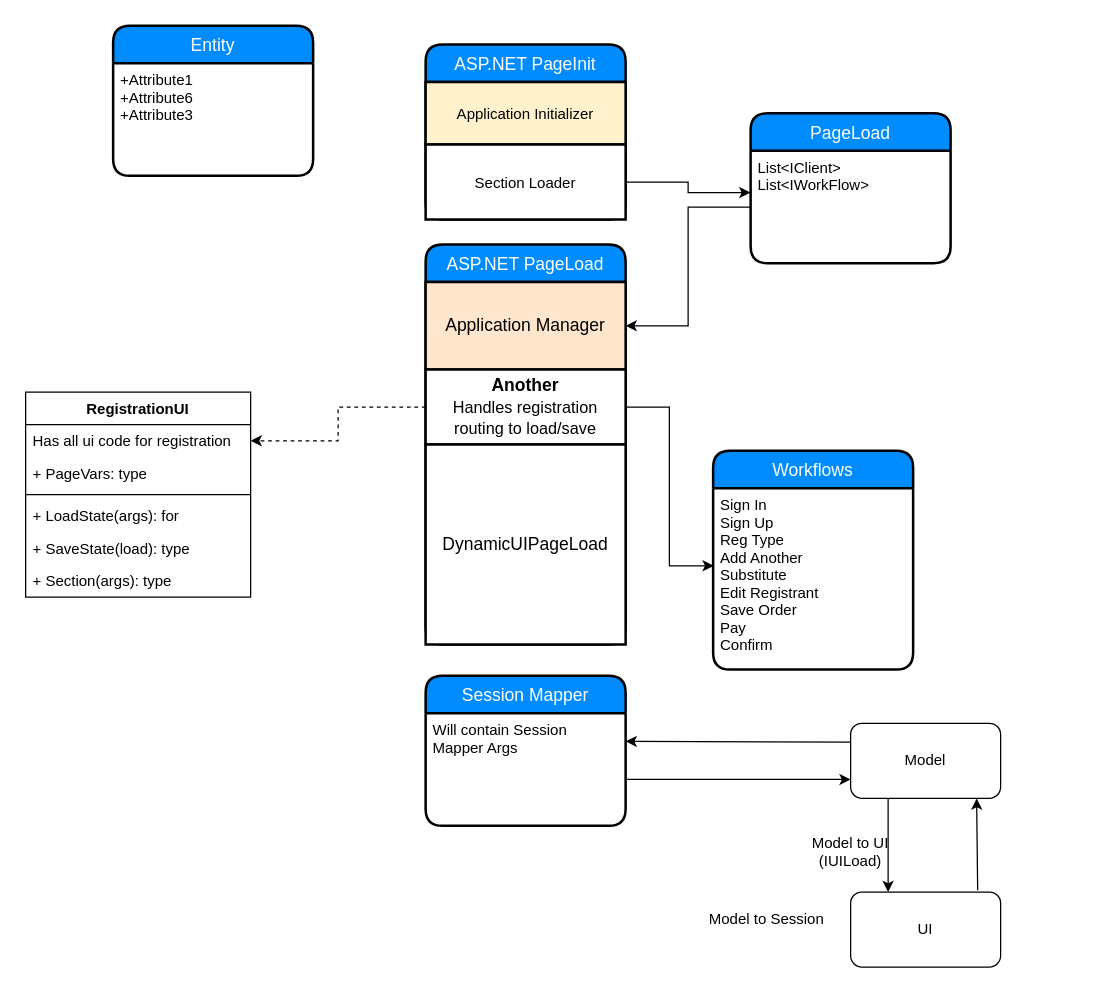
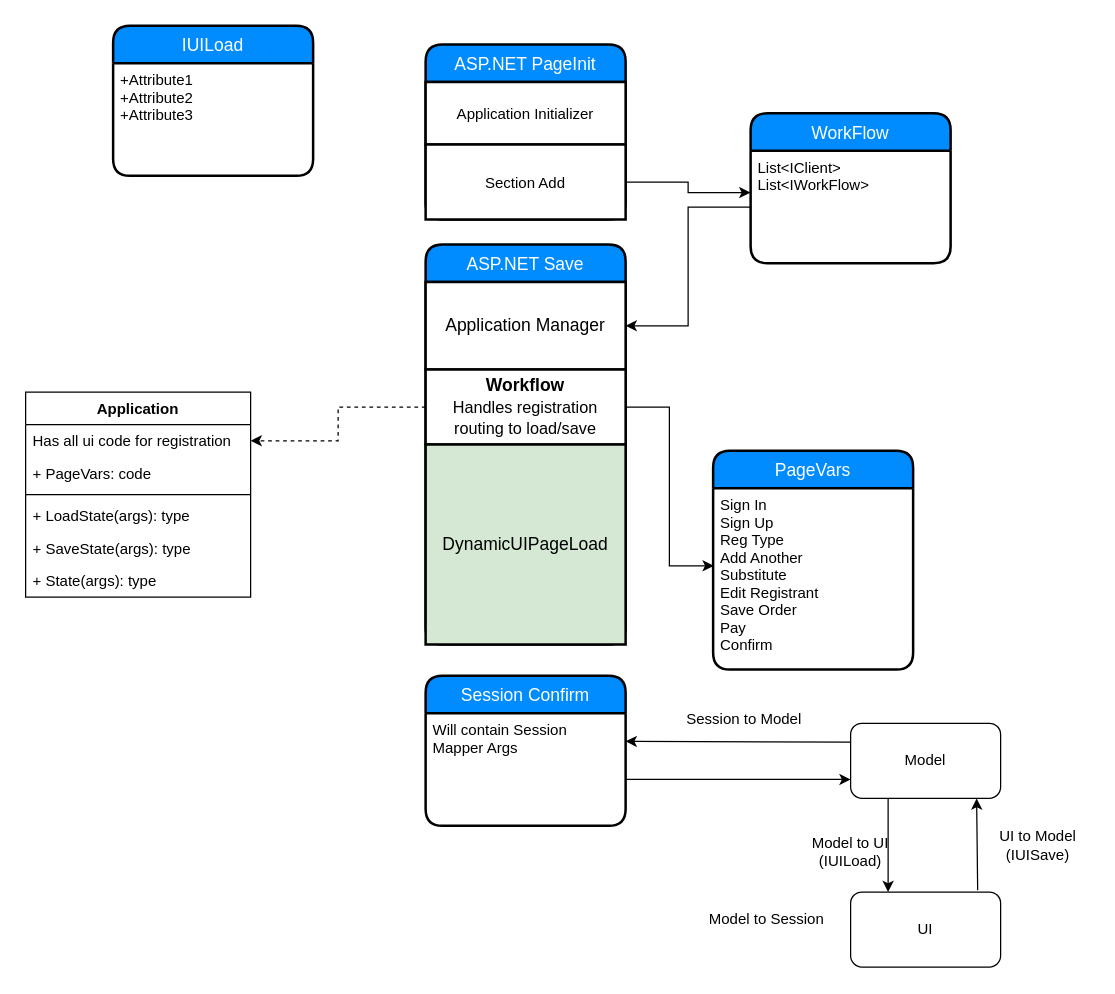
  <mxCell id="0" />
  <mxCell id="1" parent="0" />
- <mxCell id="2" value="RegistrationUI" style="swimlane;fontStyle=1;align=center;verticalAlign=top;childLayout=stackLayout;horizontal=1;startSize=26;horizontalStack=0;resizeParent=1;resizeParentMax=0;resizeLast=0;collapsible=1;marginBottom=0;" parent="1" vertex="1"><mxGeometry x="20" y="313" width="180" height="164" as="geometry" /></mxCell>
+ <mxCell id="2" value="Application" style="swimlane;fontStyle=1;align=center;verticalAlign=top;childLayout=stackLayout;horizontal=1;startSize=26;horizontalStack=0;resizeParent=1;resizeParentMax=0;resizeLast=0;collapsible=1;marginBottom=0;" parent="1" vertex="1"><mxGeometry x="20" y="313" width="180" height="164" as="geometry" /></mxCell>
  <mxCell id="3" value="Has all ui code for registration" style="text;strokeColor=none;fillColor=none;align=left;verticalAlign=top;spacingLeft=4;spacingRight=4;overflow=hidden;rotatable=0;points=[[0,0.5],[1,0.5]];portConstraint=eastwest;" parent="2" vertex="1"><mxGeometry y="26" width="180" height="26" as="geometry" /></mxCell>
- <mxCell id="4" value="+ PageVars: type" style="text;strokeColor=none;fillColor=none;align=left;verticalAlign=top;spacingLeft=4;spacingRight=4;overflow=hidden;rotatable=0;points=[[0,0.5],[1,0.5]];portConstraint=eastwest;" parent="2" vertex="1"><mxGeometry y="52" width="180" height="26" as="geometry" /></mxCell>
+ <mxCell id="4" value="+ PageVars: code" style="text;strokeColor=none;fillColor=none;align=left;verticalAlign=top;spacingLeft=4;spacingRight=4;overflow=hidden;rotatable=0;points=[[0,0.5],[1,0.5]];portConstraint=eastwest;" parent="2" vertex="1"><mxGeometry y="52" width="180" height="26" as="geometry" /></mxCell>
  <mxCell id="5" value="" style="line;strokeWidth=1;fillColor=none;align=left;verticalAlign=middle;spacingTop=-1;spacingLeft=3;spacingRight=3;rotatable=0;labelPosition=right;points=[];portConstraint=eastwest;" parent="2" vertex="1"><mxGeometry y="78" width="180" height="8" as="geometry" /></mxCell>
- <mxCell id="6" value="+ LoadState(args): for" style="text;strokeColor=none;fillColor=none;align=left;verticalAlign=top;spacingLeft=4;spacingRight=4;overflow=hidden;rotatable=0;points=[[0,0.5],[1,0.5]];portConstraint=eastwest;" parent="2" vertex="1"><mxGeometry y="86" width="180" height="26" as="geometry" /></mxCell>
- <mxCell id="7" value="+ SaveState(load): type" style="text;strokeColor=none;fillColor=none;align=left;verticalAlign=top;spacingLeft=4;spacingRight=4;overflow=hidden;rotatable=0;points=[[0,0.5],[1,0.5]];portConstraint=eastwest;" parent="2" vertex="1"><mxGeometry y="112" width="180" height="26" as="geometry" /></mxCell>
- <mxCell id="8" value="+ Section(args): type" style="text;strokeColor=none;fillColor=none;align=left;verticalAlign=top;spacingLeft=4;spacingRight=4;overflow=hidden;rotatable=0;points=[[0,0.5],[1,0.5]];portConstraint=eastwest;" parent="2" vertex="1"><mxGeometry y="138" width="180" height="26" as="geometry" /></mxCell>
+ <mxCell id="6" value="+ LoadState(args): type" style="text;strokeColor=none;fillColor=none;align=left;verticalAlign=top;spacingLeft=4;spacingRight=4;overflow=hidden;rotatable=0;points=[[0,0.5],[1,0.5]];portConstraint=eastwest;" parent="2" vertex="1"><mxGeometry y="86" width="180" height="26" as="geometry" /></mxCell>
+ <mxCell id="7" value="+ SaveState(args): type" style="text;strokeColor=none;fillColor=none;align=left;verticalAlign=top;spacingLeft=4;spacingRight=4;overflow=hidden;rotatable=0;points=[[0,0.5],[1,0.5]];portConstraint=eastwest;" parent="2" vertex="1"><mxGeometry y="112" width="180" height="26" as="geometry" /></mxCell>
+ <mxCell id="8" value="+ State(args): type" style="text;strokeColor=none;fillColor=none;align=left;verticalAlign=top;spacingLeft=4;spacingRight=4;overflow=hidden;rotatable=0;points=[[0,0.5],[1,0.5]];portConstraint=eastwest;" parent="2" vertex="1"><mxGeometry y="138" width="180" height="26" as="geometry" /></mxCell>
  <mxCell id="9" value="Model" style="whiteSpace=wrap;html=1;rounded=1;" parent="1" vertex="1"><mxGeometry x="680" y="578" width="120" height="60" as="geometry" /></mxCell>
  <mxCell id="10" value="UI" style="whiteSpace=wrap;html=1;rounded=1;" parent="1" vertex="1"><mxGeometry x="680" y="713" width="120" height="60" as="geometry" /></mxCell>
  <mxCell id="11" value="" style="endArrow=classic;html=1;exitX=0.997;exitY=0.587;exitDx=0;exitDy=0;exitPerimeter=0;entryX=0;entryY=0.75;entryDx=0;entryDy=0;" parent="1" source="27" target="9" edge="1"><mxGeometry width="50" height="50" relative="1" as="geometry"><mxPoint x="130" y="695" as="sourcePoint" /><mxPoint x="180" y="645" as="targetPoint" /></mxGeometry></mxCell>
+ <mxCell id="12" value="Session to Model" style="text;html=1;strokeColor=none;fillColor=none;align=center;verticalAlign=middle;whiteSpace=wrap;rounded=0;" parent="1" vertex="1"><mxGeometry x="540" y="565" width="110" height="20" as="geometry" /></mxCell>
  <mxCell id="13" value="" style="endArrow=classic;html=1;exitX=0;exitY=0.25;exitDx=0;exitDy=0;entryX=1;entryY=0.25;entryDx=0;entryDy=0;" parent="1" source="9" target="27" edge="1"><mxGeometry width="50" height="50" relative="1" as="geometry"><mxPoint x="130" y="695" as="sourcePoint" /><mxPoint x="470" y="452" as="targetPoint" /></mxGeometry></mxCell>
  <mxCell id="14" value="Model to Session" style="text;html=1;strokeColor=none;fillColor=none;align=center;verticalAlign=middle;whiteSpace=wrap;rounded=0;" parent="1" vertex="1"><mxGeometry x="558" y="725" width="110" height="20" as="geometry" /></mxCell>
  <mxCell id="15" value="" style="endArrow=classic;html=1;exitX=0.25;exitY=1;exitDx=0;exitDy=0;entryX=0.25;entryY=0;entryDx=0;entryDy=0;" parent="1" source="9" target="10" edge="1"><mxGeometry width="50" height="50" relative="1" as="geometry"><mxPoint x="130" y="685" as="sourcePoint" /><mxPoint x="180" y="635" as="targetPoint" /></mxGeometry></mxCell>
  <mxCell id="16" value="" style="endArrow=classic;html=1;entryX=0.84;entryY=1.003;entryDx=0;entryDy=0;entryPerimeter=0;exitX=0.847;exitY=-0.023;exitDx=0;exitDy=0;exitPerimeter=0;" parent="1" source="10" target="9" edge="1"><mxGeometry width="50" height="50" relative="1" as="geometry"><mxPoint x="781" y="695" as="sourcePoint" /><mxPoint x="910" y="378.02" as="targetPoint" /></mxGeometry></mxCell>
  <mxCell id="17" value="Model to UI (IUILoad)" style="text;html=1;strokeColor=none;fillColor=none;align=center;verticalAlign=middle;whiteSpace=wrap;rounded=0;" parent="1" vertex="1"><mxGeometry x="645" y="655" width="70" height="51" as="geometry" /></mxCell>
+ <mxCell id="18" value="UI to Model (IUISave)" style="text;html=1;strokeColor=none;fillColor=none;align=center;verticalAlign=middle;whiteSpace=wrap;rounded=0;" parent="1" vertex="1"><mxGeometry x="790" y="655" width="80" height="41" as="geometry" /></mxCell>
  <mxCell id="19" value="ASP.NET PageInit" style="swimlane;childLayout=stackLayout;horizontal=1;startSize=30;horizontalStack=0;fillColor=#008cff;fontColor=#FFFFFF;rounded=1;fontSize=14;fontStyle=0;strokeWidth=2;resizeParent=0;resizeLast=1;shadow=0;dashed=0;align=center;" parent="1" vertex="1"><mxGeometry x="340" y="35" width="160" height="140" as="geometry" /></mxCell>
- <mxCell id="20" value="&lt;span style=&quot;font-size: 12px ; text-align: left ; white-space: nowrap&quot;&gt;Application Initializer&lt;/span&gt;" style="strokeWidth=2;whiteSpace=wrap;html=1;align=center;fontSize=14;fillColor=#fff2cc;" vertex="1" parent="19"><mxGeometry y="30" width="160" height="50" as="geometry" /></mxCell>
- <mxCell id="21" value="&lt;span style=&quot;font-size: 12px ; text-align: left ; white-space: nowrap&quot;&gt;Section Loader&lt;/span&gt;" style="strokeWidth=2;whiteSpace=wrap;html=1;align=center;fontSize=14;" vertex="1" parent="19"><mxGeometry y="80" width="160" height="60" as="geometry" /></mxCell>
- <mxCell id="22" value="ASP.NET PageLoad" style="swimlane;childLayout=stackLayout;horizontal=1;startSize=30;horizontalStack=0;fillColor=#008cff;fontColor=#FFFFFF;rounded=1;fontSize=14;fontStyle=0;strokeWidth=2;resizeParent=0;resizeLast=1;shadow=0;dashed=0;align=center;" parent="1" vertex="1"><mxGeometry x="340" y="195" width="160" height="320" as="geometry" /></mxCell>
- <mxCell id="23" value="Application Manager" style="strokeWidth=2;whiteSpace=wrap;html=1;align=center;fontSize=14;fillColor=#ffe6cc;" parent="22" vertex="1"><mxGeometry y="30" width="160" height="70" as="geometry" /></mxCell>
- <mxCell id="24" value="&lt;b&gt;Another&lt;/b&gt;&lt;br&gt;&lt;font style=&quot;font-size: 13px&quot;&gt;Handles registration routing to load/save&lt;/font&gt;" style="strokeWidth=2;whiteSpace=wrap;html=1;align=center;fontSize=14;" parent="22" vertex="1"><mxGeometry y="100" width="160" height="60" as="geometry" /></mxCell>
- <mxCell id="25" value="DynamicUIPageLoad" style="strokeWidth=2;whiteSpace=wrap;html=1;align=center;fontSize=14;" parent="22" vertex="1"><mxGeometry y="160" width="160" height="160" as="geometry" /></mxCell>
- <mxCell id="26" value="Session Mapper" style="swimlane;childLayout=stackLayout;horizontal=1;startSize=30;horizontalStack=0;fillColor=#008cff;fontColor=#FFFFFF;rounded=1;fontSize=14;fontStyle=0;strokeWidth=2;resizeParent=0;resizeLast=1;shadow=0;dashed=0;align=center;" parent="1" vertex="1"><mxGeometry x="340" y="540" width="160" height="120" as="geometry" /></mxCell>
+ <mxCell id="20" value="&lt;span style=&quot;font-size: 12px ; text-align: left ; white-space: nowrap&quot;&gt;Application Initializer&lt;/span&gt;" style="strokeWidth=2;whiteSpace=wrap;html=1;align=center;fontSize=14;" vertex="1" parent="19"><mxGeometry y="30" width="160" height="50" as="geometry" /></mxCell>
+ <mxCell id="21" value="&lt;span style=&quot;font-size: 12px ; text-align: left ; white-space: nowrap&quot;&gt;Section Add&lt;/span&gt;" style="strokeWidth=2;whiteSpace=wrap;html=1;align=center;fontSize=14;" vertex="1" parent="19"><mxGeometry y="80" width="160" height="60" as="geometry" /></mxCell>
+ <mxCell id="22" value="ASP.NET Save" style="swimlane;childLayout=stackLayout;horizontal=1;startSize=30;horizontalStack=0;fillColor=#008cff;fontColor=#FFFFFF;rounded=1;fontSize=14;fontStyle=0;strokeWidth=2;resizeParent=0;resizeLast=1;shadow=0;dashed=0;align=center;" parent="1" vertex="1"><mxGeometry x="340" y="195" width="160" height="320" as="geometry" /></mxCell>
+ <mxCell id="23" value="Application Manager" style="strokeWidth=2;whiteSpace=wrap;html=1;align=center;fontSize=14;" parent="22" vertex="1"><mxGeometry y="30" width="160" height="70" as="geometry" /></mxCell>
+ <mxCell id="24" value="&lt;b&gt;Workflow&lt;/b&gt;&lt;br&gt;&lt;font style=&quot;font-size: 13px&quot;&gt;Handles registration routing to load/save&lt;/font&gt;" style="strokeWidth=2;whiteSpace=wrap;html=1;align=center;fontSize=14;" parent="22" vertex="1"><mxGeometry y="100" width="160" height="60" as="geometry" /></mxCell>
+ <mxCell id="25" value="DynamicUIPageLoad" style="strokeWidth=2;whiteSpace=wrap;html=1;align=center;fontSize=14;fillColor=#d5e8d4;" parent="22" vertex="1"><mxGeometry y="160" width="160" height="160" as="geometry" /></mxCell>
+ <mxCell id="26" value="Session Confirm" style="swimlane;childLayout=stackLayout;horizontal=1;startSize=30;horizontalStack=0;fillColor=#008cff;fontColor=#FFFFFF;rounded=1;fontSize=14;fontStyle=0;strokeWidth=2;resizeParent=0;resizeLast=1;shadow=0;dashed=0;align=center;" parent="1" vertex="1"><mxGeometry x="340" y="540" width="160" height="120" as="geometry" /></mxCell>
  <mxCell id="27" value="Will contain Session &#10;Mapper Args" style="align=left;strokeColor=none;fillColor=none;spacingLeft=4;fontSize=12;verticalAlign=top;resizable=0;rotatable=0;part=1;" parent="26" vertex="1"><mxGeometry y="30" width="160" height="90" as="geometry" /></mxCell>
- <mxCell id="28" value="Workflows" style="swimlane;childLayout=stackLayout;horizontal=1;startSize=30;horizontalStack=0;fillColor=#008cff;fontColor=#FFFFFF;rounded=1;fontSize=14;fontStyle=0;strokeWidth=2;resizeParent=0;resizeLast=1;shadow=0;dashed=0;align=center;" vertex="1" parent="1"><mxGeometry x="570" y="360" width="160" height="175" as="geometry" /></mxCell>
+ <mxCell id="28" value="PageVars" style="swimlane;childLayout=stackLayout;horizontal=1;startSize=30;horizontalStack=0;fillColor=#008cff;fontColor=#FFFFFF;rounded=1;fontSize=14;fontStyle=0;strokeWidth=2;resizeParent=0;resizeLast=1;shadow=0;dashed=0;align=center;" vertex="1" parent="1"><mxGeometry x="570" y="360" width="160" height="175" as="geometry" /></mxCell>
  <mxCell id="29" value="Sign In&#10;Sign Up&#10;Reg Type&#10;Add Another&#10;Substitute&#10;Edit Registrant&#10;Save Order&#10;Pay&#10;Confirm" style="align=left;strokeColor=none;fillColor=none;spacingLeft=4;fontSize=12;verticalAlign=top;resizable=0;rotatable=0;part=1;" vertex="1" parent="28"><mxGeometry y="30" width="160" height="145" as="geometry" /></mxCell>
- <mxCell id="30" value="PageLoad" style="swimlane;childLayout=stackLayout;horizontal=1;startSize=30;horizontalStack=0;fillColor=#008cff;fontColor=#FFFFFF;rounded=1;fontSize=14;fontStyle=0;strokeWidth=2;resizeParent=0;resizeLast=1;shadow=0;dashed=0;align=center;" vertex="1" parent="1"><mxGeometry x="600" y="90" width="160" height="120" as="geometry" /></mxCell>
+ <mxCell id="30" value="WorkFlow" style="swimlane;childLayout=stackLayout;horizontal=1;startSize=30;horizontalStack=0;fillColor=#008cff;fontColor=#FFFFFF;rounded=1;fontSize=14;fontStyle=0;strokeWidth=2;resizeParent=0;resizeLast=1;shadow=0;dashed=0;align=center;" vertex="1" parent="1"><mxGeometry x="600" y="90" width="160" height="120" as="geometry" /></mxCell>
  <mxCell id="31" value="List&lt;IClient&gt;&#10;List&lt;IWorkFlow&gt;" style="align=left;strokeColor=none;fillColor=none;spacingLeft=4;fontSize=12;verticalAlign=top;resizable=0;rotatable=0;part=1;" vertex="1" parent="30"><mxGeometry y="30" width="160" height="90" as="geometry" /></mxCell>
- <mxCell id="32" value="Entity" style="swimlane;childLayout=stackLayout;horizontal=1;startSize=30;horizontalStack=0;fillColor=#008cff;fontColor=#FFFFFF;rounded=1;fontSize=14;fontStyle=0;strokeWidth=2;resizeParent=0;resizeLast=1;shadow=0;dashed=0;align=center;" vertex="1" parent="1"><mxGeometry y="20" width="160" height="120" as="geometry" x="90" /></mxCell>
- <mxCell id="33" value="+Attribute1&#10;+Attribute6&#10;+Attribute3" style="align=left;strokeColor=none;fillColor=none;spacingLeft=4;fontSize=12;verticalAlign=top;resizable=0;rotatable=0;part=1;" vertex="1" parent="32"><mxGeometry y="30" width="160" height="90" as="geometry" /></mxCell>
+ <mxCell id="32" value="IUILoad" style="swimlane;childLayout=stackLayout;horizontal=1;startSize=30;horizontalStack=0;fillColor=#008cff;fontColor=#FFFFFF;rounded=1;fontSize=14;fontStyle=0;strokeWidth=2;resizeParent=0;resizeLast=1;shadow=0;dashed=0;align=center;" vertex="1" parent="1"><mxGeometry y="20" width="160" height="120" as="geometry" x="90" /></mxCell>
+ <mxCell id="33" value="+Attribute1&#10;+Attribute2&#10;+Attribute3" style="align=left;strokeColor=none;fillColor=none;spacingLeft=4;fontSize=12;verticalAlign=top;resizable=0;rotatable=0;part=1;" vertex="1" parent="32"><mxGeometry y="30" width="160" height="90" as="geometry" /></mxCell>
  <mxCell id="34" style="edgeStyle=orthogonalEdgeStyle;rounded=0;orthogonalLoop=1;jettySize=auto;html=1;entryX=-0.001;entryY=0.372;entryDx=0;entryDy=0;entryPerimeter=0;" edge="1" parent="1" source="21" target="31"><mxGeometry relative="1" as="geometry" /></mxCell>
  <mxCell id="35" style="edgeStyle=orthogonalEdgeStyle;rounded=0;orthogonalLoop=1;jettySize=auto;html=1;entryX=1;entryY=0.5;entryDx=0;entryDy=0;" edge="1" parent="1" source="31" target="23"><mxGeometry relative="1" as="geometry" /></mxCell>
  <mxCell id="36" style="edgeStyle=orthogonalEdgeStyle;rounded=0;orthogonalLoop=1;jettySize=auto;html=1;entryX=0.003;entryY=0.428;entryDx=0;entryDy=0;entryPerimeter=0;" edge="1" parent="1" source="24" target="29"><mxGeometry relative="1" as="geometry"><mxPoint x="560" y="455" as="targetPoint" /></mxGeometry></mxCell>
  <mxCell id="37" style="edgeStyle=orthogonalEdgeStyle;rounded=0;orthogonalLoop=1;jettySize=auto;html=1;entryX=1;entryY=0.5;entryDx=0;entryDy=0;dashed=1;" edge="1" parent="1" source="24" target="3"><mxGeometry relative="1" as="geometry" /></mxCell>
